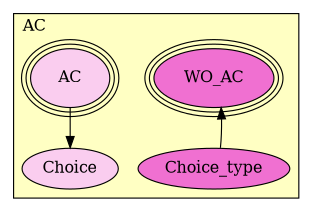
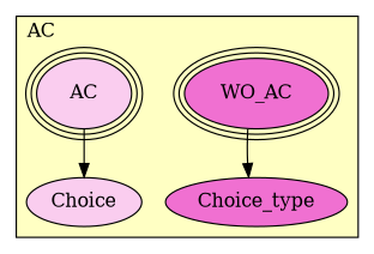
  digraph {
    node [fillcolor="#F070D1" style=filled]
    n1 [label=WO_AC peripheries=3]
    n2 [fillcolor="#FACDEF" label=AC peripheries=3]
    n3 [label=Choice_type]
    n4 [fillcolor="#FACDEF" label=Choice]
    subgraph cluster_1 {
      fillcolor="#FFFFC3"
      label=AC
      labeljust=l
      style=filled
      n1
      n2
      n3
      n4
    }
-   n3 -> n1
+   n1 -> n3
    n2 -> n4
  }
